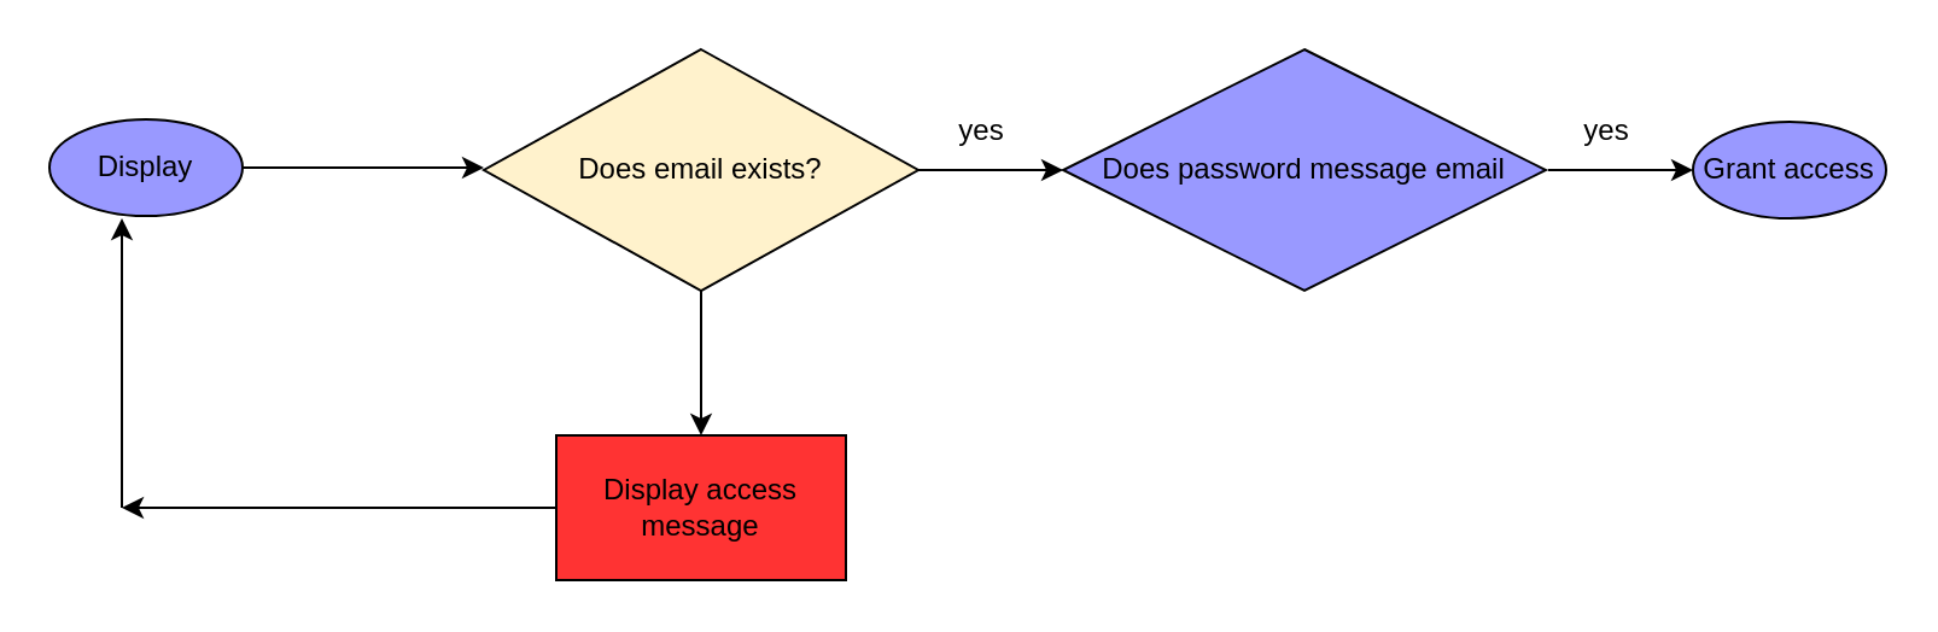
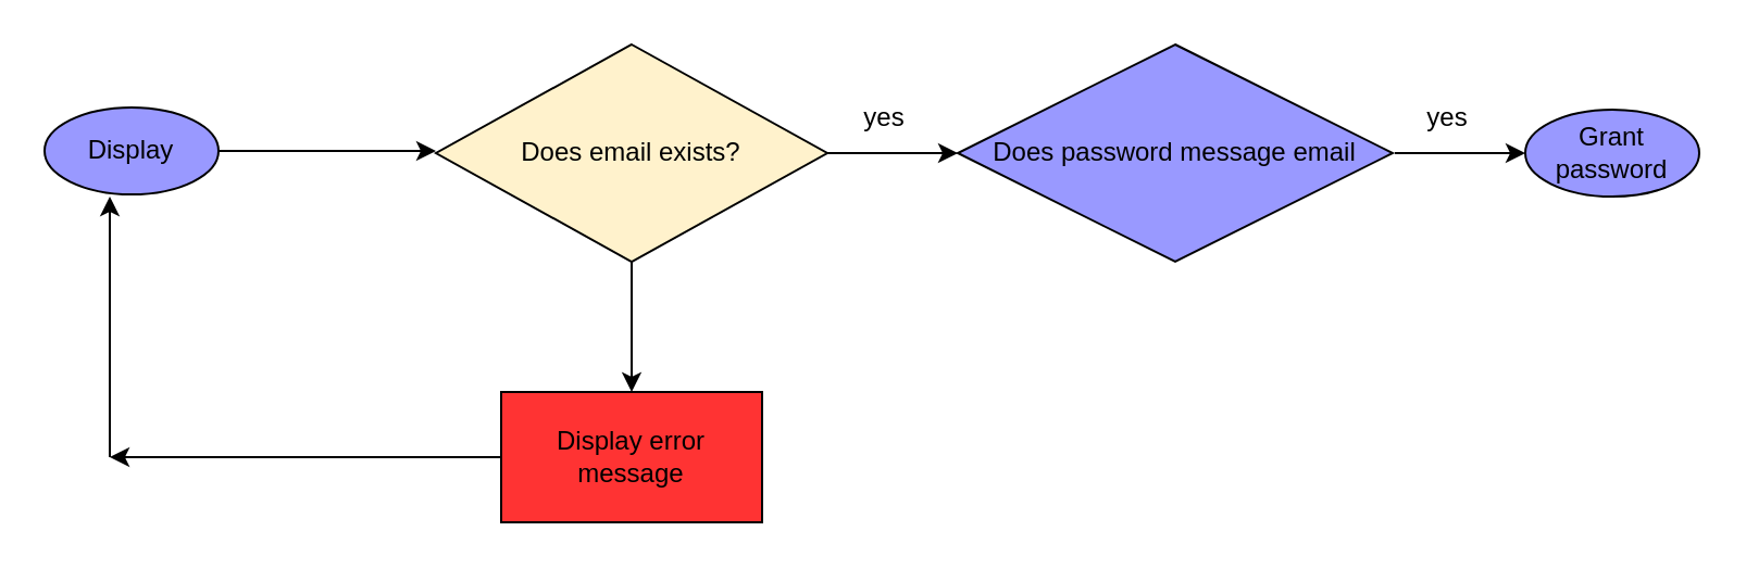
  <mxCell id="0" />
  <mxCell id="1" parent="0" />
  <mxCell id="2" value="Display" style="ellipse;whiteSpace=wrap;html=1;fillColor=#9999FF;" vertex="1" parent="1"><mxGeometry x="20" y="49" width="80" height="40" as="geometry" /></mxCell>
  <mxCell id="3" value="" style="endArrow=classic;html=1;rounded=0;exitX=1;exitY=0.5;exitDx=0;exitDy=0;" edge="1" parent="1" source="2"><mxGeometry width="50" height="50" relative="1" as="geometry"><mxPoint x="110" y="79" as="sourcePoint" /><mxPoint x="200" y="69" as="targetPoint" /></mxGeometry></mxCell>
  <mxCell id="4" value="Does email exists?" style="rhombus;whiteSpace=wrap;html=1;fillColor=#fff2cc;" vertex="1" parent="1"><mxGeometry x="200" y="20" width="180" height="100" as="geometry" /></mxCell>
  <mxCell id="5" value="" style="endArrow=classic;html=1;rounded=0;entryX=0;entryY=0.5;entryDx=0;entryDy=0;entryPerimeter=0;" edge="1" parent="1" target="7"><mxGeometry width="50" height="50" relative="1" as="geometry"><mxPoint x="380" y="70" as="sourcePoint" /><mxPoint x="440" y="63" as="targetPoint" /><Array as="points" /></mxGeometry></mxCell>
  <mxCell id="6" value="yes" style="text;html=1;align=center;verticalAlign=middle;resizable=0;points=[];autosize=1;strokeColor=none;fillColor=none;" vertex="1" parent="1"><mxGeometry x="386" y="39" width="40" height="30" as="geometry" /></mxCell>
  <mxCell id="7" value="Does password message email" style="rhombus;whiteSpace=wrap;html=1;fillColor=#9999FF;" vertex="1" parent="1"><mxGeometry x="440" y="20" width="200" height="100" as="geometry" /></mxCell>
- <mxCell id="8" value="Grant access" style="ellipse;whiteSpace=wrap;html=1;fillColor=#9999FF;" vertex="1" parent="1"><mxGeometry x="701" y="50" width="80" height="40" as="geometry" /></mxCell>
+ <mxCell id="8" value="Grant password" style="ellipse;whiteSpace=wrap;html=1;fillColor=#9999FF;" vertex="1" parent="1"><mxGeometry x="701" y="50" width="80" height="40" as="geometry" /></mxCell>
  <mxCell id="9" value="" style="endArrow=classic;html=1;rounded=0;entryX=0;entryY=0.5;entryDx=0;entryDy=0;entryPerimeter=0;" edge="1" parent="1"><mxGeometry width="50" height="50" relative="1" as="geometry"><mxPoint x="641" y="70" as="sourcePoint" /><mxPoint x="701" y="70" as="targetPoint" /><Array as="points" /></mxGeometry></mxCell>
  <mxCell id="10" value="yes" style="text;html=1;align=center;verticalAlign=middle;resizable=0;points=[];autosize=1;strokeColor=none;fillColor=none;" vertex="1" parent="1"><mxGeometry x="645" y="39" width="40" height="30" as="geometry" /></mxCell>
  <mxCell id="11" value="" style="endArrow=classic;html=1;rounded=0;exitX=0.5;exitY=1;exitDx=0;exitDy=0;" edge="1" parent="1" source="4"><mxGeometry width="50" height="50" relative="1" as="geometry"><mxPoint x="290" y="220" as="sourcePoint" /><mxPoint x="290" y="180" as="targetPoint" /></mxGeometry></mxCell>
- <mxCell id="12" value="Display access message" style="rounded=0;whiteSpace=wrap;html=1;fillColor=#FF3333;" vertex="1" parent="1"><mxGeometry x="230" y="180" width="120" height="60" as="geometry" /></mxCell>
+ <mxCell id="12" value="Display error message" style="rounded=0;whiteSpace=wrap;html=1;fillColor=#FF3333;" vertex="1" parent="1"><mxGeometry x="230" y="180" width="120" height="60" as="geometry" /></mxCell>
  <mxCell id="13" value="" style="endArrow=classic;html=1;rounded=0;exitX=0;exitY=0.5;exitDx=0;exitDy=0;" edge="1" parent="1" source="12"><mxGeometry width="50" height="50" relative="1" as="geometry"><mxPoint x="120" y="260" as="sourcePoint" /><mxPoint x="50" y="210" as="targetPoint" /></mxGeometry></mxCell>
  <mxCell id="14" value="" style="endArrow=classic;html=1;rounded=0;" edge="1" parent="1"><mxGeometry width="50" height="50" relative="1" as="geometry"><mxPoint x="50" y="210" as="sourcePoint" /><mxPoint x="50" y="90" as="targetPoint" /></mxGeometry></mxCell>
